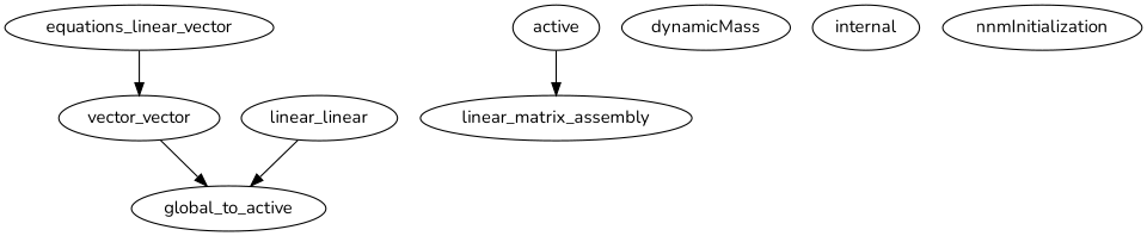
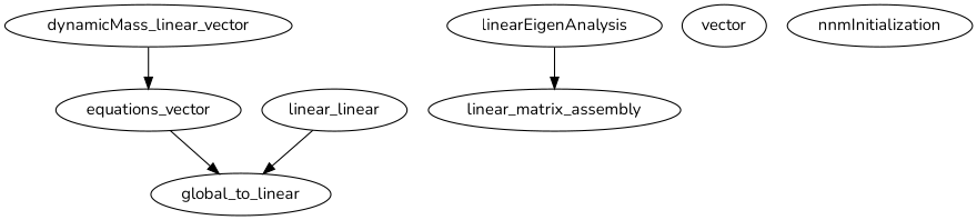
  digraph {
    fontname=Nunito
    node [fontname=Nunito]
    edge [fontname=Nunito]
-   equations_linear_vector
-   equations_vector [label=vector_vector]
-   global_to_active
-   linearEigenAnalysis [label=active]
+   equations_linear_vector [label=dynamicMass_linear_vector]
+   equations_vector
+   global_to_active [label=global_to_linear]
+   linearEigenAnalysis
    linear_matrix_assembly
    n6 [label=linear_linear]
-   dynamicMass
-   internal
+   internal [label=vector]
    nnmInitialization
    equations_linear_vector -> equations_vector
    equations_vector -> global_to_active
    linearEigenAnalysis -> linear_matrix_assembly
    n6 -> global_to_active
  }
